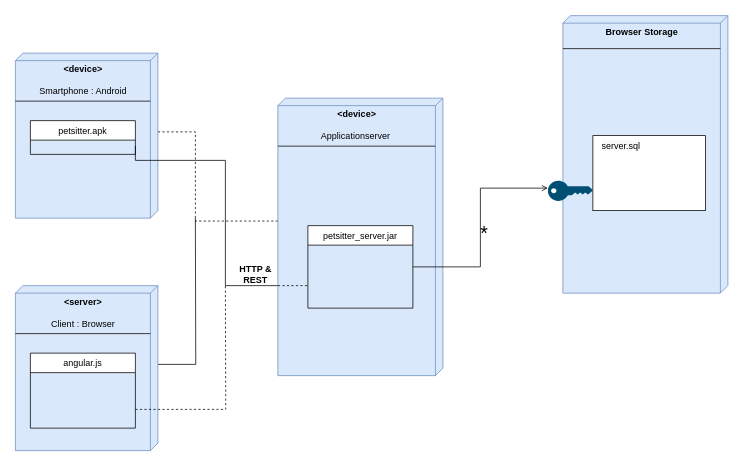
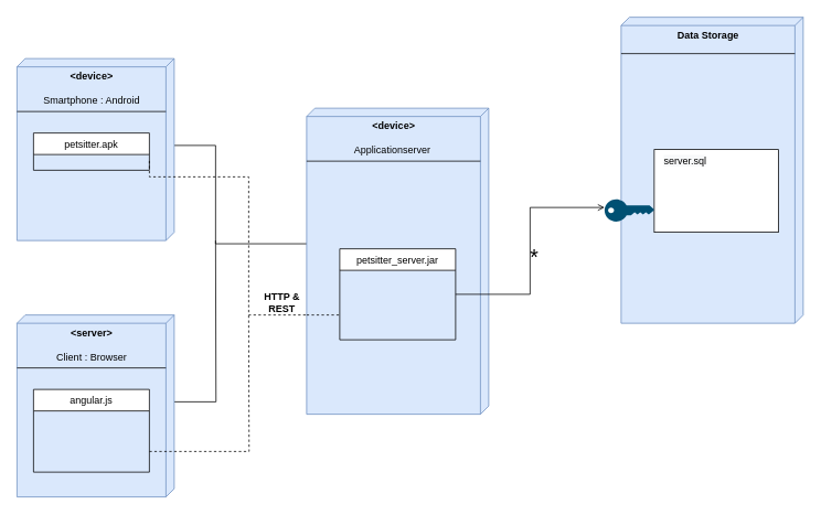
  <mxCell id="0" />
  <mxCell id="1" parent="0" />
- <mxCell id="2" style="edgeStyle=orthogonalEdgeStyle;rounded=0;orthogonalLoop=1;jettySize=auto;html=1;exitX=0;exitY=0;exitDx=105;exitDy=0;exitPerimeter=0;entryX=0.443;entryY=0.996;entryDx=0;entryDy=0;entryPerimeter=0;endArrow=none;endFill=0;dashed=1;" edge="1" parent="1" source="3" target="12"><mxGeometry relative="1" as="geometry"><Array as="points"><mxPoint x="260" y="175" /><mxPoint x="260" y="294" /></Array></mxGeometry></mxCell>
+ <mxCell id="2" style="edgeStyle=orthogonalEdgeStyle;rounded=0;orthogonalLoop=1;jettySize=auto;html=1;exitX=0;exitY=0;exitDx=105;exitDy=0;exitPerimeter=0;entryX=0.443;entryY=0.996;entryDx=0;entryDy=0;entryPerimeter=0;endArrow=none;endFill=0;" edge="1" parent="1" source="3" target="12"><mxGeometry relative="1" as="geometry"><Array as="points"><mxPoint x="260" y="175" /><mxPoint x="260" y="294" /></Array></mxGeometry></mxCell>
  <mxCell id="3" value="&lt;b&gt;&amp;lt;device&amp;gt;&lt;/b&gt;&lt;br&gt;&lt;br&gt;Smartphone : Android" style="verticalAlign=top;align=center;spacingTop=8;spacingLeft=2;spacingRight=12;shape=cube;size=10;direction=south;fontStyle=0;html=1;fillColor=#dae8fc;strokeColor=#6c8ebf;" vertex="1" parent="1"><mxGeometry x="20" y="70" width="190" height="220" as="geometry" /></mxCell>
  <mxCell id="4" value="" style="line;strokeWidth=1;align=left;verticalAlign=middle;spacingTop=-1;spacingLeft=3;spacingRight=3;rotatable=0;labelPosition=right;points=[];portConstraint=eastwest;" vertex="1" parent="1"><mxGeometry x="20" y="130" width="180" height="8" as="geometry" /></mxCell>
- <mxCell id="5" style="edgeStyle=orthogonalEdgeStyle;rounded=0;orthogonalLoop=1;jettySize=auto;html=1;exitX=1;exitY=0.75;exitDx=0;exitDy=0;entryX=0;entryY=0.75;entryDx=0;entryDy=0;endArrow=none;endFill=0;dashed=0;" edge="1" parent="1" source="6" target="15"><mxGeometry relative="1" as="geometry"><Array as="points"><mxPoint x="300" y="213" /><mxPoint x="300" y="380" /><mxPoint x="410" y="380" /></Array></mxGeometry></mxCell>
+ <mxCell id="5" style="edgeStyle=orthogonalEdgeStyle;rounded=0;orthogonalLoop=1;jettySize=auto;html=1;exitX=1;exitY=0.75;exitDx=0;exitDy=0;entryX=0;entryY=0.75;entryDx=0;entryDy=0;endArrow=none;endFill=0;dashed=1;" edge="1" parent="1" source="6" target="15"><mxGeometry relative="1" as="geometry"><Array as="points"><mxPoint x="300" y="213" /><mxPoint x="300" y="380" /><mxPoint x="410" y="380" /></Array></mxGeometry></mxCell>
  <mxCell id="6" value="petsitter.apk" style="swimlane;fontStyle=0;childLayout=stackLayout;horizontal=1;startSize=26;horizontalStack=0;resizeParent=1;resizeParentMax=0;resizeLast=0;collapsible=1;marginBottom=0;" vertex="1" parent="1"><mxGeometry x="40" y="160" width="140" height="45" as="geometry" /></mxCell>
  <mxCell id="7" style="edgeStyle=orthogonalEdgeStyle;rounded=0;orthogonalLoop=1;jettySize=auto;html=1;exitX=0;exitY=0;exitDx=105;exitDy=0;exitPerimeter=0;endArrow=none;endFill=0;" edge="1" parent="1" source="8"><mxGeometry relative="1" as="geometry"><mxPoint x="260" y="290" as="targetPoint" /></mxGeometry></mxCell>
  <mxCell id="8" value="&lt;b&gt;&amp;lt;server&amp;gt;&lt;/b&gt;&lt;br&gt;&lt;br&gt;Client : Browser" style="verticalAlign=top;align=center;spacingTop=8;spacingLeft=2;spacingRight=12;shape=cube;size=10;direction=south;fontStyle=0;html=1;fillColor=#dae8fc;strokeColor=#6c8ebf;" vertex="1" parent="1"><mxGeometry x="20" y="380" width="190" height="220" as="geometry" /></mxCell>
  <mxCell id="9" value="" style="line;strokeWidth=1;align=left;verticalAlign=middle;spacingTop=-1;spacingLeft=3;spacingRight=3;rotatable=0;labelPosition=right;points=[];portConstraint=eastwest;" vertex="1" parent="1"><mxGeometry x="20" y="440" width="180" height="8" as="geometry" /></mxCell>
  <mxCell id="10" style="edgeStyle=orthogonalEdgeStyle;rounded=0;orthogonalLoop=1;jettySize=auto;html=1;exitX=1;exitY=0.75;exitDx=0;exitDy=0;dashed=1;endArrow=none;endFill=0;" edge="1" parent="1" source="11"><mxGeometry relative="1" as="geometry"><mxPoint x="300" y="380" as="targetPoint" /></mxGeometry></mxCell>
  <mxCell id="11" value="angular.js" style="swimlane;fontStyle=0;childLayout=stackLayout;horizontal=1;startSize=26;horizontalStack=0;resizeParent=1;resizeParentMax=0;resizeLast=0;collapsible=1;marginBottom=0;" vertex="1" parent="1"><mxGeometry x="40" y="470" width="140" height="100" as="geometry" /></mxCell>
  <mxCell id="12" value="&lt;b&gt;&amp;lt;device&amp;gt;&lt;/b&gt;&lt;br&gt;&lt;br&gt;Applicationserver&amp;nbsp;" style="verticalAlign=top;align=center;spacingTop=8;spacingLeft=2;spacingRight=12;shape=cube;size=10;direction=south;fontStyle=0;html=1;fillColor=#dae8fc;strokeColor=#6c8ebf;" vertex="1" parent="1"><mxGeometry x="370" y="130" width="220" height="370" as="geometry" /></mxCell>
  <mxCell id="13" value="" style="line;strokeWidth=1;align=left;verticalAlign=middle;spacingTop=-1;spacingLeft=3;spacingRight=3;rotatable=0;labelPosition=right;points=[];portConstraint=eastwest;" vertex="1" parent="1"><mxGeometry x="370" y="190" width="210" height="8" as="geometry" /></mxCell>
  <mxCell id="14" style="edgeStyle=elbowEdgeStyle;rounded=0;orthogonalLoop=1;jettySize=auto;html=1;exitX=1;exitY=0.5;exitDx=0;exitDy=0;endArrow=open;endFill=0;startArrow=none;startFill=0;" edge="1" parent="1" source="15"><mxGeometry relative="1" as="geometry"><mxPoint x="730" y="250" as="targetPoint" /></mxGeometry></mxCell>
  <mxCell id="15" value="petsitter_server.jar" style="swimlane;fontStyle=0;childLayout=stackLayout;horizontal=1;startSize=26;horizontalStack=0;resizeParent=1;resizeParentMax=0;resizeLast=0;collapsible=1;marginBottom=0;" vertex="1" parent="1"><mxGeometry x="410" y="300" width="140" height="110" as="geometry" /></mxCell>
  <mxCell id="16" value="" style="endArrow=none;dashed=1;endFill=0;endSize=12;html=1;" edge="1" parent="15"><mxGeometry width="160" relative="1" as="geometry"><mxPoint x="-40" y="80" as="sourcePoint" /><mxPoint y="80" as="targetPoint" /></mxGeometry></mxCell>
- <mxCell id="17" value="&lt;b&gt;Browser Storage&lt;/b&gt;" style="verticalAlign=top;align=center;spacingTop=8;spacingLeft=2;spacingRight=12;shape=cube;size=10;direction=south;fontStyle=0;html=1;fillColor=#dae8fc;strokeColor=#6c8ebf;" vertex="1" parent="1"><mxGeometry x="750" width="220" height="370" as="geometry" y="20" /></mxCell>
+ <mxCell id="17" value="&lt;b&gt;Data Storage&lt;/b&gt;" style="verticalAlign=top;align=center;spacingTop=8;spacingLeft=2;spacingRight=12;shape=cube;size=10;direction=south;fontStyle=0;html=1;fillColor=#dae8fc;strokeColor=#6c8ebf;" vertex="1" parent="1"><mxGeometry x="750" width="220" height="370" as="geometry" y="20" /></mxCell>
  <mxCell id="18" value="" style="line;strokeWidth=1;align=left;verticalAlign=middle;spacingTop=-1;spacingLeft=3;spacingRight=3;rotatable=0;labelPosition=right;points=[];portConstraint=eastwest;" vertex="1" parent="1"><mxGeometry x="750" y="60" width="210" height="8" as="geometry" /></mxCell>
  <mxCell id="19" value="" style="html=1;" vertex="1" parent="1"><mxGeometry x="790" y="180" width="150" height="100" as="geometry" /></mxCell>
  <mxCell id="20" value="&lt;span style=&quot;color: rgb(0, 0, 0); font-family: helvetica; font-size: 12px; font-style: normal; font-weight: 400; letter-spacing: normal; text-align: center; text-indent: 0px; text-transform: none; word-spacing: 0px; background-color: rgb(248, 249, 250); display: inline; float: none;&quot;&gt;server.sql&lt;/span&gt;" style="text;whiteSpace=wrap;html=1;" vertex="1" parent="1"><mxGeometry x="800" y="180" width="90" height="30" as="geometry" /></mxCell>
  <mxCell id="21" value="&lt;b&gt;HTTP &amp;amp;&lt;br&gt;REST&lt;/b&gt;" style="text;html=1;align=center;verticalAlign=middle;resizable=0;points=[];autosize=1;strokeColor=none;fillColor=none;" vertex="1" parent="1"><mxGeometry x="310" y="350" width="60" height="30" as="geometry" /></mxCell>
  <mxCell id="22" value="&lt;font style=&quot;font-size: 26px&quot;&gt;*&lt;/font&gt;" style="text;html=1;align=center;verticalAlign=middle;resizable=0;points=[];autosize=1;strokeColor=none;fillColor=none;" vertex="1" parent="1"><mxGeometry x="630" y="300" width="30" height="20" as="geometry" /></mxCell>
  <mxCell id="23" value="" style="points=[[0,0.5,0],[0.24,0,0],[0.5,0.28,0],[0.995,0.475,0],[0.5,0.72,0],[0.24,1,0]];verticalLabelPosition=bottom;sketch=0;html=1;verticalAlign=top;aspect=fixed;align=center;pointerEvents=1;shape=mxgraph.cisco19.key;fillColor=#005073;strokeColor=none;" vertex="1" parent="1"><mxGeometry x="730" y="240" width="60" height="27" as="geometry" /></mxCell>
